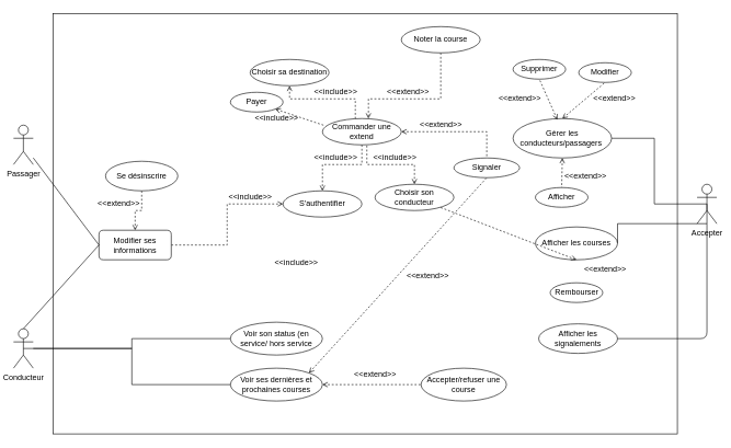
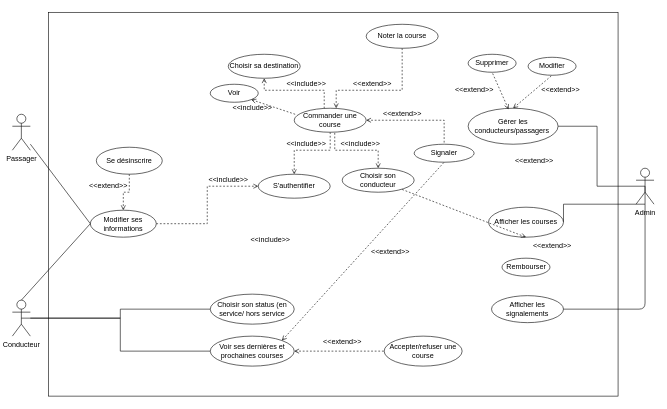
  <mxCell id="0" />
  <mxCell id="1" parent="0" />
  <mxCell id="2" value="" style="rounded=0;whiteSpace=wrap;html=1;" parent="1" vertex="1"><mxGeometry x="80" y="20" width="950" height="640" as="geometry" /></mxCell>
  <mxCell id="3" value="Passager" style="shape=umlActor;verticalLabelPosition=bottom;labelBackgroundColor=#ffffff;verticalAlign=top;html=1;outlineConnect=0;" parent="1" vertex="1"><mxGeometry x="20" y="190" width="30" height="60" as="geometry" /></mxCell>
  <mxCell id="4" style="edgeStyle=orthogonalEdgeStyle;rounded=0;orthogonalLoop=1;jettySize=auto;html=1;startArrow=none;startFill=0;endArrow=none;endFill=0;entryX=1;entryY=0.5;entryDx=0;entryDy=0;exitX=0.5;exitY=0.5;exitDx=0;exitDy=0;exitPerimeter=0;" parent="1" source="5" target="20" edge="1"><mxGeometry relative="1" as="geometry"><mxPoint x="790" y="200" as="targetPoint" /></mxGeometry></mxCell>
- <mxCell id="5" value="Accepter" style="shape=umlActor;verticalLabelPosition=bottom;labelBackgroundColor=#ffffff;verticalAlign=top;html=1;outlineConnect=0;" parent="1" vertex="1"><mxGeometry x="1060" y="280" width="30" height="60" as="geometry" /></mxCell>
+ <mxCell id="5" value="Admin" style="shape=umlActor;verticalLabelPosition=bottom;labelBackgroundColor=#ffffff;verticalAlign=top;html=1;outlineConnect=0;" parent="1" vertex="1"><mxGeometry x="1060" y="280" width="30" height="60" as="geometry" /></mxCell>
  <mxCell id="6" style="edgeStyle=orthogonalEdgeStyle;rounded=0;orthogonalLoop=1;jettySize=auto;html=1;entryX=0;entryY=0.5;entryDx=0;entryDy=0;endArrow=none;endFill=0;" parent="1" source="7" target="14" edge="1"><mxGeometry relative="1" as="geometry" /></mxCell>
  <mxCell id="7" value="Conducteur" style="shape=umlActor;verticalLabelPosition=bottom;labelBackgroundColor=#ffffff;verticalAlign=top;html=1;outlineConnect=0;" parent="1" vertex="1"><mxGeometry x="20" y="500" width="30" height="60" as="geometry" /></mxCell>
  <mxCell id="8" value="S'authentifier" style="ellipse;whiteSpace=wrap;html=1;" parent="1" vertex="1"><mxGeometry x="430" y="290" width="120" height="40" as="geometry" /></mxCell>
  <mxCell id="9" style="edgeStyle=orthogonalEdgeStyle;rounded=0;orthogonalLoop=1;jettySize=auto;html=1;dashed=1;startArrow=open;startFill=0;endArrow=none;endFill=0;entryX=0.5;entryY=0;entryDx=0;entryDy=0;" parent="1" source="12" target="18" edge="1"><mxGeometry relative="1" as="geometry"><mxPoint x="700" y="380" as="targetPoint" /></mxGeometry></mxCell>
  <mxCell id="10" style="edgeStyle=orthogonalEdgeStyle;rounded=0;orthogonalLoop=1;jettySize=auto;html=1;entryX=0.5;entryY=0;entryDx=0;entryDy=0;dashed=1;endArrow=open;endFill=0;" parent="1" source="12" target="8" edge="1"><mxGeometry relative="1" as="geometry"><Array as="points"><mxPoint x="550" y="250" /><mxPoint x="490" y="250" /></Array></mxGeometry></mxCell>
  <mxCell id="11" style="edgeStyle=orthogonalEdgeStyle;rounded=0;orthogonalLoop=1;jettySize=auto;html=1;entryX=0.5;entryY=1;entryDx=0;entryDy=0;dashed=1;startArrow=none;startFill=0;endArrow=open;endFill=0;" parent="1" source="12" target="36" edge="1"><mxGeometry relative="1" as="geometry"><Array as="points"><mxPoint x="540" y="150" /><mxPoint x="440" y="150" /></Array></mxGeometry></mxCell>
- <mxCell id="12" value="Commander une extend" style="ellipse;whiteSpace=wrap;html=1;" parent="1" vertex="1"><mxGeometry x="490" y="180" width="120" height="40" as="geometry" /></mxCell>
+ <mxCell id="12" value="Commander une course" style="ellipse;whiteSpace=wrap;html=1;" parent="1" vertex="1"><mxGeometry x="490" y="180" width="120" height="40" as="geometry" /></mxCell>
  <mxCell id="13" style="edgeStyle=orthogonalEdgeStyle;rounded=0;orthogonalLoop=1;jettySize=auto;html=1;endArrow=none;endFill=0;dashed=1;startArrow=open;startFill=0;entryX=0;entryY=0.5;entryDx=0;entryDy=0;exitX=1;exitY=0.5;exitDx=0;exitDy=0;" parent="1" source="32" target="15" edge="1"><mxGeometry relative="1" as="geometry"><mxPoint x="700" y="530" as="targetPoint" /></mxGeometry></mxCell>
- <mxCell id="14" value="Voir son status (en service/ hors service" style="ellipse;whiteSpace=wrap;html=1;" parent="1" vertex="1"><mxGeometry x="350" y="490" width="140" height="50" as="geometry" /></mxCell>
+ <mxCell id="14" value="Choisir son status (en service/ hors service" style="ellipse;whiteSpace=wrap;html=1;" parent="1" vertex="1"><mxGeometry x="350" y="490" width="140" height="50" as="geometry" /></mxCell>
  <mxCell id="15" value="Accepter/refuser une course" style="ellipse;whiteSpace=wrap;html=1;" parent="1" vertex="1"><mxGeometry x="640" y="560" width="130" height="50" as="geometry" /></mxCell>
  <mxCell id="16" value="&amp;lt;&amp;lt;extend&amp;gt;&amp;gt;" style="text;html=1;align=center;verticalAlign=middle;resizable=0;points=[];autosize=1;" parent="1" vertex="1"><mxGeometry x="530" y="560" width="80" height="20" as="geometry" /></mxCell>
  <mxCell id="17" value="&amp;lt;&amp;lt;include&amp;gt;&amp;gt;" style="text;html=1;align=center;verticalAlign=middle;resizable=0;points=[];autosize=1;" parent="1" vertex="1"><mxGeometry x="470" y="230" width="80" height="20" as="geometry" /></mxCell>
  <mxCell id="18" value="Signaler" style="ellipse;whiteSpace=wrap;html=1;" parent="1" vertex="1"><mxGeometry x="690" y="240" width="100" height="30" as="geometry" /></mxCell>
  <mxCell id="19" value="&amp;lt;&amp;lt;include&amp;gt;&amp;gt;" style="text;html=1;align=center;verticalAlign=middle;resizable=0;points=[];autosize=1;" parent="1" vertex="1"><mxGeometry x="380" y="170" width="80" height="20" as="geometry" /></mxCell>
  <mxCell id="20" value="Gérer les conducteurs/passagers&amp;nbsp;" style="ellipse;whiteSpace=wrap;html=1;" parent="1" vertex="1"><mxGeometry x="780" y="180" width="150" height="60" as="geometry" /></mxCell>
  <mxCell id="21" value="&amp;lt;&amp;lt;include&amp;gt;&amp;gt;" style="text;html=1;align=center;verticalAlign=middle;resizable=0;points=[];autosize=1;rotation=0;" parent="1" vertex="1"><mxGeometry x="410" y="390" width="80" height="20" as="geometry" /></mxCell>
  <mxCell id="22" style="edgeStyle=orthogonalEdgeStyle;rounded=0;orthogonalLoop=1;jettySize=auto;html=1;entryX=0;entryY=0.5;entryDx=0;entryDy=0;startArrow=none;startFill=0;endArrow=open;endFill=0;dashed=1;" parent="1" source="23" target="8" edge="1"><mxGeometry relative="1" as="geometry" /></mxCell>
- <mxCell id="23" value="Modifier ses informations" style="whiteSpace=wrap;html=1;rounded=1;" parent="1" vertex="1"><mxGeometry x="150" y="350" width="110" height="45" as="geometry" /></mxCell>
+ <mxCell id="23" value="Modifier ses informations" style="ellipse;whiteSpace=wrap;html=1;" parent="1" vertex="1"><mxGeometry x="150" y="350" width="110" height="45" as="geometry" /></mxCell>
  <mxCell id="24" style="edgeStyle=orthogonalEdgeStyle;rounded=0;orthogonalLoop=1;jettySize=auto;html=1;entryX=0.5;entryY=0;entryDx=0;entryDy=0;dashed=1;startArrow=none;startFill=0;endArrow=open;endFill=0;" parent="1" source="25" target="23" edge="1"><mxGeometry relative="1" as="geometry" /></mxCell>
  <mxCell id="25" value="Se désinscrire" style="ellipse;whiteSpace=wrap;html=1;" parent="1" vertex="1"><mxGeometry x="160" y="245" width="110" height="45" as="geometry" /></mxCell>
  <mxCell id="26" value="&amp;lt;&amp;lt;include&amp;gt;&amp;gt;" style="text;html=1;align=center;verticalAlign=middle;resizable=0;points=[];autosize=1;rotation=0;" parent="1" vertex="1"><mxGeometry x="340" y="290" width="80" height="20" as="geometry" /></mxCell>
  <mxCell id="27" value="&amp;lt;&amp;lt;extend&amp;gt;&amp;gt;" style="text;html=1;align=center;verticalAlign=middle;resizable=0;points=[];autosize=1;" parent="1" vertex="1"><mxGeometry x="140" y="300" width="80" height="20" as="geometry" /></mxCell>
  <mxCell id="28" style="edgeStyle=orthogonalEdgeStyle;rounded=0;orthogonalLoop=1;jettySize=auto;html=1;dashed=1;startArrow=none;startFill=0;endArrow=open;endFill=0;" parent="1" source="29" edge="1"><mxGeometry relative="1" as="geometry"><mxPoint x="560" y="180" as="targetPoint" /><Array as="points"><mxPoint x="670" y="150" /><mxPoint x="560" y="150" /><mxPoint x="560" y="180" /></Array></mxGeometry></mxCell>
  <mxCell id="29" value="Noter la course" style="ellipse;whiteSpace=wrap;html=1;" parent="1" vertex="1"><mxGeometry x="610" y="40" width="120" height="40" as="geometry" /></mxCell>
  <mxCell id="30" value="&amp;lt;&amp;lt;extend&amp;gt;&amp;gt;" style="text;html=1;align=center;verticalAlign=middle;resizable=0;points=[];autosize=1;" parent="1" vertex="1"><mxGeometry x="580" y="130" width="80" height="20" as="geometry" /></mxCell>
  <mxCell id="31" style="edgeStyle=orthogonalEdgeStyle;rounded=0;orthogonalLoop=1;jettySize=auto;html=1;entryX=0.5;entryY=0.5;entryDx=0;entryDy=0;entryPerimeter=0;startArrow=none;startFill=0;endArrow=none;endFill=0;" parent="1" source="32" target="7" edge="1"><mxGeometry relative="1" as="geometry"><Array as="points"><mxPoint x="200" y="585" /><mxPoint x="200" y="530" /></Array></mxGeometry></mxCell>
  <mxCell id="32" value="Voir ses dernières et prochaines courses" style="ellipse;whiteSpace=wrap;html=1;" parent="1" vertex="1"><mxGeometry x="350" y="560" width="140" height="50" as="geometry" /></mxCell>
  <mxCell id="33" style="edgeStyle=orthogonalEdgeStyle;rounded=0;orthogonalLoop=1;jettySize=auto;html=1;entryX=0.563;entryY=0.983;entryDx=0;entryDy=0;startArrow=open;startFill=0;endArrow=none;endFill=0;dashed=1;entryPerimeter=0;" parent="1" source="34" target="12" edge="1"><mxGeometry relative="1" as="geometry" /></mxCell>
  <mxCell id="34" value="Choisir son conducteur" style="ellipse;whiteSpace=wrap;html=1;" parent="1" vertex="1"><mxGeometry x="570" y="280" width="120" height="40" as="geometry" /></mxCell>
  <mxCell id="35" value="&amp;lt;&amp;lt;include&amp;gt;&amp;gt;" style="text;html=1;align=center;verticalAlign=middle;resizable=0;points=[];autosize=1;" parent="1" vertex="1"><mxGeometry x="560" y="230" width="80" height="20" as="geometry" /></mxCell>
  <mxCell id="36" value="Choisir sa destination" style="ellipse;whiteSpace=wrap;html=1;" parent="1" vertex="1"><mxGeometry x="380" y="90" width="120" height="40" as="geometry" /></mxCell>
  <mxCell id="37" value="&amp;lt;&amp;lt;include&amp;gt;&amp;gt;" style="text;html=1;align=center;verticalAlign=middle;resizable=0;points=[];autosize=1;" parent="1" vertex="1"><mxGeometry x="470" y="130" width="80" height="20" as="geometry" /></mxCell>
  <mxCell id="38" value="" style="endArrow=none;html=1;exitX=0.5;exitY=0;exitDx=0;exitDy=0;exitPerimeter=0;entryX=0;entryY=0.5;entryDx=0;entryDy=0;" edge="1" parent="1" source="7" target="23"><mxGeometry width="50" height="50" relative="1" as="geometry"><mxPoint x="380" y="430" as="sourcePoint" /><mxPoint x="430" y="380" as="targetPoint" /></mxGeometry></mxCell>
  <mxCell id="39" value="" style="endArrow=none;html=1;exitX=0;exitY=0.5;exitDx=0;exitDy=0;" edge="1" parent="1" source="23" target="3"><mxGeometry width="50" height="50" relative="1" as="geometry"><mxPoint x="45" y="510" as="sourcePoint" /><mxPoint x="160" y="382.5" as="targetPoint" /></mxGeometry></mxCell>
  <mxCell id="40" value="Modifier" style="ellipse;whiteSpace=wrap;html=1;" vertex="1" parent="1"><mxGeometry x="880" y="95" width="80" height="30" as="geometry" /></mxCell>
  <mxCell id="41" value="" style="endArrow=none;dashed=1;html=1;entryX=0.5;entryY=1;entryDx=0;entryDy=0;exitX=0.5;exitY=0;exitDx=0;exitDy=0;endFill=0;startArrow=open;startFill=0;" edge="1" parent="1" source="20" target="40"><mxGeometry width="50" height="50" relative="1" as="geometry"><mxPoint x="540" y="330" as="sourcePoint" /><mxPoint x="590" y="280" as="targetPoint" /></mxGeometry></mxCell>
  <mxCell id="42" value="&amp;lt;&amp;lt;extend&amp;gt;&amp;gt;" style="text;html=1;align=center;verticalAlign=middle;resizable=0;points=[];autosize=1;" vertex="1" parent="1"><mxGeometry x="894" y="140" width="80" height="20" as="geometry" /></mxCell>
  <mxCell id="43" value="Supprimer" style="ellipse;whiteSpace=wrap;html=1;" vertex="1" parent="1"><mxGeometry x="780" y="90" width="80" height="30" as="geometry" /></mxCell>
  <mxCell id="44" value="" style="endArrow=none;dashed=1;html=1;entryX=0.5;entryY=1;entryDx=0;entryDy=0;exitX=0.449;exitY=0.028;exitDx=0;exitDy=0;endFill=0;startArrow=open;startFill=0;exitPerimeter=0;" edge="1" parent="1" source="20" target="43"><mxGeometry width="50" height="50" relative="1" as="geometry"><mxPoint x="865" y="190" as="sourcePoint" /><mxPoint x="980" y="150" as="targetPoint" /></mxGeometry></mxCell>
  <mxCell id="45" value="&amp;lt;&amp;lt;extend&amp;gt;&amp;gt;" style="text;html=1;align=center;verticalAlign=middle;resizable=0;points=[];autosize=1;" vertex="1" parent="1"><mxGeometry x="750" y="140" width="80" height="20" as="geometry" /></mxCell>
- <mxCell id="46" value="Afficher" style="ellipse;whiteSpace=wrap;html=1;" vertex="1" parent="1"><mxGeometry x="814" y="285" width="80" height="30" as="geometry" /></mxCell>
- <mxCell id="47" value="" style="endArrow=none;dashed=1;html=1;entryX=0.5;entryY=0;entryDx=0;entryDy=0;exitX=0.5;exitY=1;exitDx=0;exitDy=0;endFill=0;startArrow=open;startFill=0;" edge="1" parent="1" source="20" target="46"><mxGeometry width="50" height="50" relative="1" as="geometry"><mxPoint x="865" y="190" as="sourcePoint" /><mxPoint x="930" y="135" as="targetPoint" /></mxGeometry></mxCell>
  <mxCell id="48" value="&amp;lt;&amp;lt;extend&amp;gt;&amp;gt;" style="text;html=1;align=center;verticalAlign=middle;resizable=0;points=[];autosize=1;" vertex="1" parent="1"><mxGeometry x="850" y="257.5" width="80" height="20" as="geometry" /></mxCell>
  <mxCell id="49" style="edgeStyle=orthogonalEdgeStyle;rounded=0;orthogonalLoop=1;jettySize=auto;html=1;startArrow=none;startFill=0;endArrow=none;endFill=0;entryX=1;entryY=0.5;entryDx=0;entryDy=0;exitX=0.5;exitY=0.5;exitDx=0;exitDy=0;exitPerimeter=0;" edge="1" parent="1" source="5" target="50"><mxGeometry relative="1" as="geometry"><mxPoint x="940" y="220" as="targetPoint" /><mxPoint x="1070" y="220" as="sourcePoint" /><Array as="points"><mxPoint x="1075" y="340" /><mxPoint x="939" y="340" /></Array></mxGeometry></mxCell>
  <mxCell id="50" value="Afficher les courses" style="ellipse;whiteSpace=wrap;html=1;" vertex="1" parent="1"><mxGeometry x="814" y="345" width="125" height="50" as="geometry" /></mxCell>
  <mxCell id="51" value="Rembourser" style="ellipse;whiteSpace=wrap;html=1;" vertex="1" parent="1"><mxGeometry x="836.5" y="430" width="80" height="30" as="geometry" /></mxCell>
  <mxCell id="52" value="&amp;lt;&amp;lt;extend&amp;gt;&amp;gt;" style="text;html=1;align=center;verticalAlign=middle;resizable=0;points=[];autosize=1;" vertex="1" parent="1"><mxGeometry x="880" y="400" width="80" height="20" as="geometry" /></mxCell>
  <mxCell id="53" value="" style="endArrow=none;dashed=1;html=1;endFill=0;startArrow=open;startFill=0;exitX=0.5;exitY=1;exitDx=0;exitDy=0;" edge="1" parent="1" source="50" target="34"><mxGeometry width="50" height="50" relative="1" as="geometry"><mxPoint x="880" y="395" as="sourcePoint" /><mxPoint x="880" y="440" as="targetPoint" /></mxGeometry></mxCell>
  <mxCell id="54" value="Afficher les signalements" style="ellipse;whiteSpace=wrap;html=1;" vertex="1" parent="1"><mxGeometry x="819" y="492.5" width="120" height="45" as="geometry" /></mxCell>
  <mxCell id="55" value="" style="endArrow=none;html=1;exitX=1;exitY=0.5;exitDx=0;exitDy=0;" edge="1" parent="1" source="54"><mxGeometry width="50" height="50" relative="1" as="geometry"><mxPoint x="1090" y="530" as="sourcePoint" /><mxPoint x="1075" y="340" as="targetPoint" /><Array as="points"><mxPoint x="1075" y="515" /></Array></mxGeometry></mxCell>
- <mxCell id="56" value="Payer" style="ellipse;whiteSpace=wrap;html=1;" vertex="1" parent="1"><mxGeometry x="350" y="140" width="80" height="30" as="geometry" /></mxCell>
+ <mxCell id="56" value="Voir" style="ellipse;whiteSpace=wrap;html=1;" vertex="1" parent="1"><mxGeometry x="350" y="140" width="80" height="30" as="geometry" /></mxCell>
  <mxCell id="57" value="" style="endArrow=none;dashed=1;html=1;entryX=0.037;entryY=0.275;entryDx=0;entryDy=0;exitX=1;exitY=1;exitDx=0;exitDy=0;startArrow=open;startFill=0;endFill=0;entryPerimeter=0;" edge="1" parent="1" source="56" target="12"><mxGeometry width="50" height="50" relative="1" as="geometry"><mxPoint x="460" y="340" as="sourcePoint" /><mxPoint x="510" y="290" as="targetPoint" /></mxGeometry></mxCell>
  <mxCell id="58" value="&amp;lt;&amp;lt;extend&amp;gt;&amp;gt;" style="text;html=1;align=center;verticalAlign=middle;resizable=0;points=[];autosize=1;" vertex="1" parent="1"><mxGeometry x="630" y="180" width="80" height="20" as="geometry" /></mxCell>
  <mxCell id="59" value="" style="endArrow=none;dashed=1;html=1;exitX=1;exitY=0;exitDx=0;exitDy=0;entryX=0.5;entryY=1;entryDx=0;entryDy=0;endFill=0;startArrow=open;startFill=0;" edge="1" parent="1" source="32" target="18"><mxGeometry width="50" height="50" relative="1" as="geometry"><mxPoint x="490" y="500" as="sourcePoint" /><mxPoint x="540" y="450" as="targetPoint" /></mxGeometry></mxCell>
  <mxCell id="60" value="&amp;lt;&amp;lt;extend&amp;gt;&amp;gt;" style="text;html=1;align=center;verticalAlign=middle;resizable=0;points=[];autosize=1;" vertex="1" parent="1"><mxGeometry x="610" y="410" width="80" height="20" as="geometry" /></mxCell>
